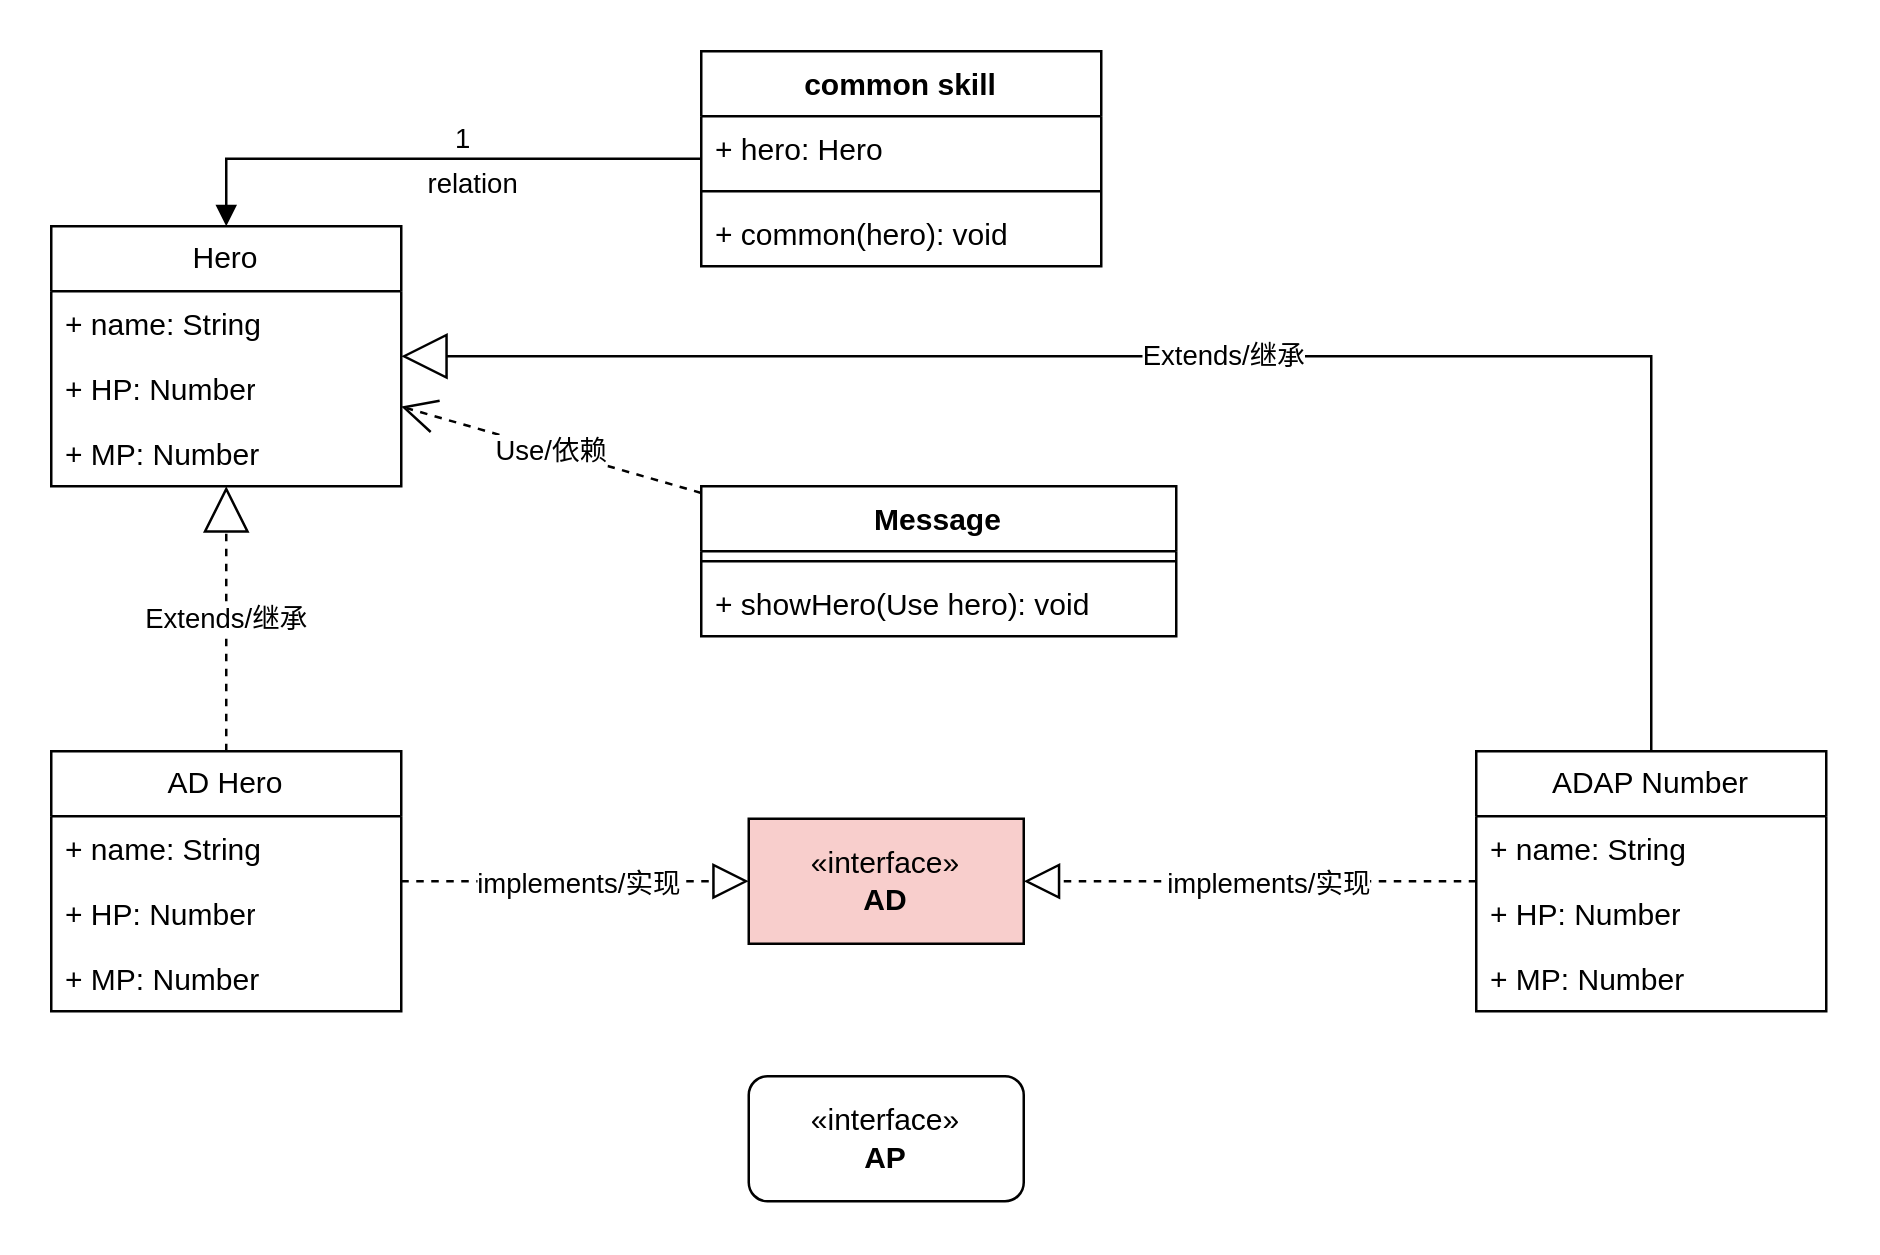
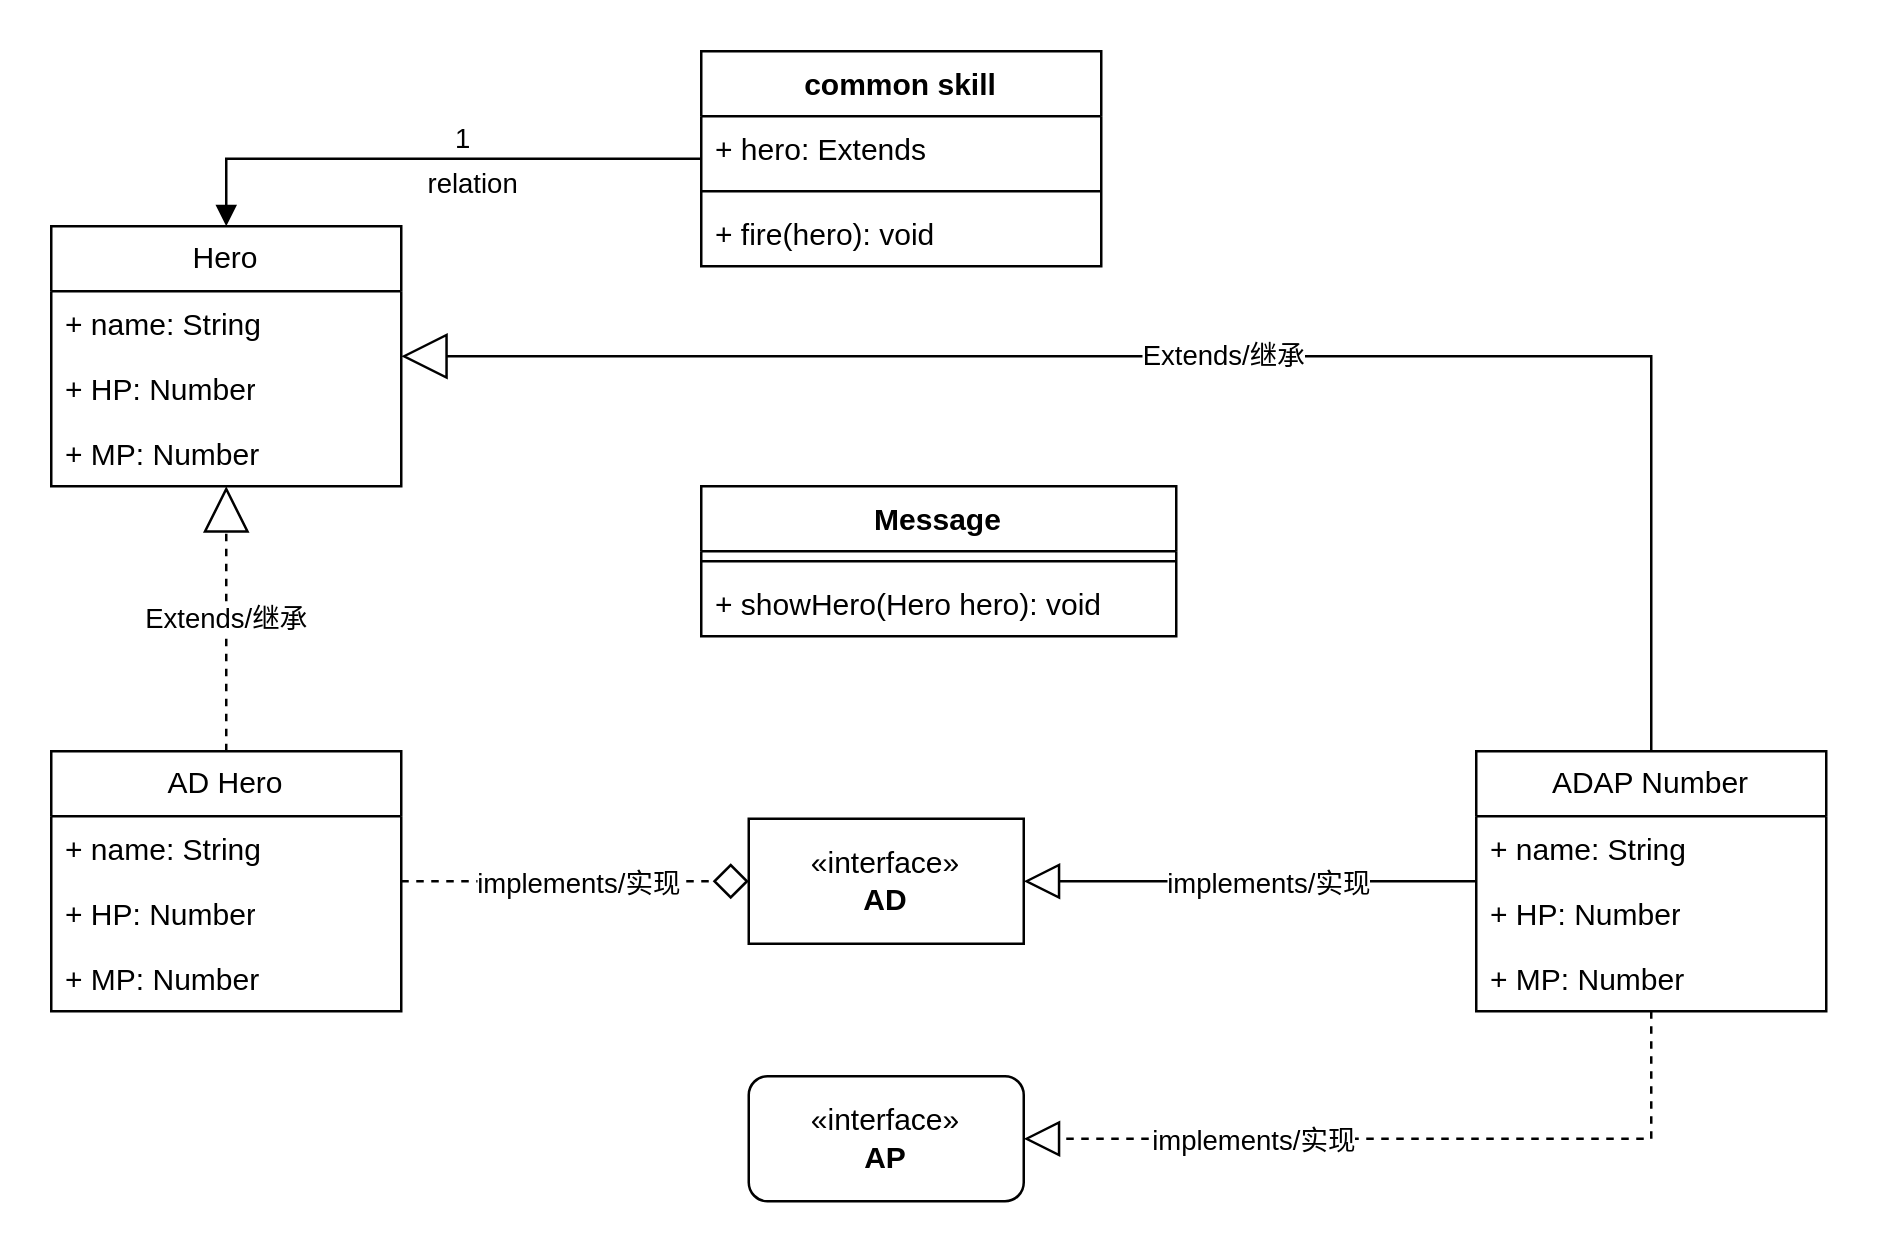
  <mxCell id="0" />
  <mxCell id="1" parent="0" />
  <mxCell id="2" value="Hero" style="swimlane;fontStyle=0;childLayout=stackLayout;horizontal=1;startSize=26;fillColor=none;horizontalStack=0;resizeParent=1;resizeParentMax=0;resizeLast=0;collapsible=1;marginBottom=0;whiteSpace=wrap;html=1;" vertex="1" parent="1"><mxGeometry x="20" y="90" width="140" height="104" as="geometry" /></mxCell>
  <mxCell id="3" value="+ name: String" style="text;strokeColor=none;fillColor=none;align=left;verticalAlign=top;spacingLeft=4;spacingRight=4;overflow=hidden;rotatable=0;points=[[0,0.5],[1,0.5]];portConstraint=eastwest;whiteSpace=wrap;html=1;" vertex="1" parent="2"><mxGeometry y="26" width="140" height="26" as="geometry" /></mxCell>
  <mxCell id="4" value="+ HP: Number" style="text;strokeColor=none;fillColor=none;align=left;verticalAlign=top;spacingLeft=4;spacingRight=4;overflow=hidden;rotatable=0;points=[[0,0.5],[1,0.5]];portConstraint=eastwest;whiteSpace=wrap;html=1;" vertex="1" parent="2"><mxGeometry y="52" width="140" height="26" as="geometry" /></mxCell>
  <mxCell id="5" value="+ MP: Number" style="text;strokeColor=none;fillColor=none;align=left;verticalAlign=top;spacingLeft=4;spacingRight=4;overflow=hidden;rotatable=0;points=[[0,0.5],[1,0.5]];portConstraint=eastwest;whiteSpace=wrap;html=1;" vertex="1" parent="2"><mxGeometry y="78" width="140" height="26" as="geometry" /></mxCell>
  <mxCell id="6" value="Extends/继承" style="endArrow=block;endSize=16;endFill=0;html=1;rounded=0;exitX=0.5;exitY=0;exitDx=0;exitDy=0;dashed=1;" edge="1" parent="1" source="7" target="2"><mxGeometry width="160" relative="1" as="geometry"><mxPoint x="110" y="290" as="sourcePoint" /><mxPoint x="260" y="300" as="targetPoint" /></mxGeometry></mxCell>
  <mxCell id="7" value="AD Hero" style="swimlane;fontStyle=0;childLayout=stackLayout;horizontal=1;startSize=26;fillColor=none;horizontalStack=0;resizeParent=1;resizeParentMax=0;resizeLast=0;collapsible=1;marginBottom=0;whiteSpace=wrap;html=1;" vertex="1" parent="1"><mxGeometry x="20" y="300" width="140" height="104" as="geometry" /></mxCell>
  <mxCell id="8" value="+ name: String" style="text;strokeColor=none;fillColor=none;align=left;verticalAlign=top;spacingLeft=4;spacingRight=4;overflow=hidden;rotatable=0;points=[[0,0.5],[1,0.5]];portConstraint=eastwest;whiteSpace=wrap;html=1;" vertex="1" parent="7"><mxGeometry y="26" width="140" height="26" as="geometry" /></mxCell>
  <mxCell id="9" value="+ HP: Number" style="text;strokeColor=none;fillColor=none;align=left;verticalAlign=top;spacingLeft=4;spacingRight=4;overflow=hidden;rotatable=0;points=[[0,0.5],[1,0.5]];portConstraint=eastwest;whiteSpace=wrap;html=1;" vertex="1" parent="7"><mxGeometry y="52" width="140" height="26" as="geometry" /></mxCell>
  <mxCell id="10" value="+ MP: Number" style="text;strokeColor=none;fillColor=none;align=left;verticalAlign=top;spacingLeft=4;spacingRight=4;overflow=hidden;rotatable=0;points=[[0,0.5],[1,0.5]];portConstraint=eastwest;whiteSpace=wrap;html=1;" vertex="1" parent="7"><mxGeometry y="78" width="140" height="26" as="geometry" /></mxCell>
- <mxCell id="11" value="«interface»&lt;br&gt;&lt;b&gt;AD&lt;/b&gt;" style="html=1;whiteSpace=wrap;fillColor=#f8cecc;" vertex="1" parent="1"><mxGeometry x="299" y="327" width="110" height="50" as="geometry" /></mxCell>
+ <mxCell id="11" value="«interface»&lt;br&gt;&lt;b&gt;AD&lt;/b&gt;" style="html=1;whiteSpace=wrap;" vertex="1" parent="1"><mxGeometry x="299" y="327" width="110" height="50" as="geometry" /></mxCell>
  <mxCell id="12" value="«interface»&lt;br&gt;&lt;b&gt;AP&lt;/b&gt;" style="html=1;whiteSpace=wrap;rounded=1;" vertex="1" parent="1"><mxGeometry x="299" y="430" width="110" height="50" as="geometry" /></mxCell>
- <mxCell id="13" value="" style="endArrow=block;dashed=1;endFill=0;endSize=12;html=1;rounded=0;edgeStyle=orthogonalEdgeStyle;" edge="1" parent="1" source="7" target="11"><mxGeometry width="160" relative="1" as="geometry"><mxPoint x="170" y="342" as="sourcePoint" /><mxPoint x="300" y="320" as="targetPoint" /></mxGeometry></mxCell>
+ <mxCell id="13" value="" style="endArrow=diamond;dashed=1;endFill=0;endSize=12;html=1;rounded=0;edgeStyle=orthogonalEdgeStyle;" edge="1" parent="1" source="7" target="11"><mxGeometry width="160" relative="1" as="geometry"><mxPoint x="170" y="342" as="sourcePoint" /><mxPoint x="300" y="320" as="targetPoint" /></mxGeometry></mxCell>
  <mxCell id="14" value="implements/实现" style="edgeLabel;html=1;align=center;verticalAlign=middle;resizable=0;points=[];" vertex="1" connectable="0" parent="13"><mxGeometry x="-0.184" relative="1" as="geometry"><mxPoint x="13" as="offset" /></mxGeometry></mxCell>
  <mxCell id="15" value="ADAP Number" style="swimlane;fontStyle=0;childLayout=stackLayout;horizontal=1;startSize=26;fillColor=none;horizontalStack=0;resizeParent=1;resizeParentMax=0;resizeLast=0;collapsible=1;marginBottom=0;whiteSpace=wrap;html=1;" vertex="1" parent="1"><mxGeometry x="590" y="300" width="140" height="104" as="geometry" /></mxCell>
  <mxCell id="16" value="+ name: String" style="text;strokeColor=none;fillColor=none;align=left;verticalAlign=top;spacingLeft=4;spacingRight=4;overflow=hidden;rotatable=0;points=[[0,0.5],[1,0.5]];portConstraint=eastwest;whiteSpace=wrap;html=1;" vertex="1" parent="15"><mxGeometry y="26" width="140" height="26" as="geometry" /></mxCell>
  <mxCell id="17" value="+ HP: Number" style="text;strokeColor=none;fillColor=none;align=left;verticalAlign=top;spacingLeft=4;spacingRight=4;overflow=hidden;rotatable=0;points=[[0,0.5],[1,0.5]];portConstraint=eastwest;whiteSpace=wrap;html=1;" vertex="1" parent="15"><mxGeometry y="52" width="140" height="26" as="geometry" /></mxCell>
  <mxCell id="18" value="+ MP: Number" style="text;strokeColor=none;fillColor=none;align=left;verticalAlign=top;spacingLeft=4;spacingRight=4;overflow=hidden;rotatable=0;points=[[0,0.5],[1,0.5]];portConstraint=eastwest;whiteSpace=wrap;html=1;" vertex="1" parent="15"><mxGeometry y="78" width="140" height="26" as="geometry" /></mxCell>
  <mxCell id="19" value="Extends/继承" style="endArrow=block;endSize=16;endFill=0;html=1;rounded=0;edgeStyle=orthogonalEdgeStyle;" edge="1" parent="1" source="15" target="2"><mxGeometry width="160" relative="1" as="geometry"><mxPoint x="580" y="300" as="sourcePoint" /><mxPoint x="520" y="150" as="targetPoint" /><Array as="points"><mxPoint x="660" y="142" /></Array></mxGeometry></mxCell>
- <mxCell id="20" value="" style="endArrow=block;dashed=1;endFill=0;endSize=12;html=1;rounded=0;edgeStyle=orthogonalEdgeStyle;" edge="1" parent="1" source="15" target="11"><mxGeometry width="160" relative="1" as="geometry"><mxPoint x="170" y="362" as="sourcePoint" /><mxPoint x="409" y="350" as="targetPoint" /></mxGeometry></mxCell>
+ <mxCell id="20" value="" style="endArrow=block;dashed=0;endFill=0;endSize=12;html=1;rounded=0;edgeStyle=orthogonalEdgeStyle;" edge="1" parent="1" source="15" target="11"><mxGeometry width="160" relative="1" as="geometry"><mxPoint x="170" y="362" as="sourcePoint" /><mxPoint x="409" y="350" as="targetPoint" /></mxGeometry></mxCell>
  <mxCell id="21" value="implements/实现" style="edgeLabel;html=1;align=center;verticalAlign=middle;resizable=0;points=[];" vertex="1" connectable="0" parent="20"><mxGeometry x="-0.184" relative="1" as="geometry"><mxPoint x="-10" as="offset" /></mxGeometry></mxCell>
+ <mxCell id="22" value="" style="endArrow=block;dashed=1;endFill=0;endSize=12;html=1;rounded=0;edgeStyle=orthogonalEdgeStyle;" edge="1" parent="1" source="15" target="12"><mxGeometry width="160" relative="1" as="geometry"><mxPoint x="590" y="362" as="sourcePoint" /><mxPoint x="430" y="390" as="targetPoint" /><Array as="points"><mxPoint x="660" y="455" /></Array></mxGeometry></mxCell>
+ <mxCell id="23" value="implements/实现" style="edgeLabel;html=1;align=center;verticalAlign=middle;resizable=0;points=[];" vertex="1" connectable="0" parent="22"><mxGeometry x="-0.184" relative="1" as="geometry"><mxPoint x="-88" as="offset" /></mxGeometry></mxCell>
  <mxCell id="24" value="Message" style="swimlane;fontStyle=1;align=center;verticalAlign=top;childLayout=stackLayout;horizontal=1;startSize=26;horizontalStack=0;resizeParent=1;resizeParentMax=0;resizeLast=0;collapsible=1;marginBottom=0;whiteSpace=wrap;html=1;" vertex="1" parent="1"><mxGeometry x="280" y="194" width="190" height="60" as="geometry" /></mxCell>
  <mxCell id="25" value="" style="line;strokeWidth=1;fillColor=none;align=left;verticalAlign=middle;spacingTop=-1;spacingLeft=3;spacingRight=3;rotatable=0;labelPosition=right;points=[];portConstraint=eastwest;strokeColor=inherit;" vertex="1" parent="24"><mxGeometry y="26" width="190" height="8" as="geometry" /></mxCell>
- <mxCell id="26" value="+ showHero(Use hero): void" style="text;strokeColor=none;fillColor=none;align=left;verticalAlign=top;spacingLeft=4;spacingRight=4;overflow=hidden;rotatable=0;points=[[0,0.5],[1,0.5]];portConstraint=eastwest;whiteSpace=wrap;html=1;" vertex="1" parent="24"><mxGeometry y="34" width="190" height="26" as="geometry" /></mxCell>
- <mxCell id="27" value="Use/依赖" style="endArrow=open;endSize=12;dashed=1;html=1;rounded=0;" edge="1" parent="1" source="24" target="2"><mxGeometry width="160" relative="1" as="geometry"><mxPoint x="280" y="240" as="sourcePoint" /><mxPoint x="440" y="240" as="targetPoint" /></mxGeometry></mxCell>
+ <mxCell id="26" value="+ showHero(Hero hero): void" style="text;strokeColor=none;fillColor=none;align=left;verticalAlign=top;spacingLeft=4;spacingRight=4;overflow=hidden;rotatable=0;points=[[0,0.5],[1,0.5]];portConstraint=eastwest;whiteSpace=wrap;html=1;" vertex="1" parent="24"><mxGeometry y="34" width="190" height="26" as="geometry" /></mxCell>
  <mxCell id="28" value="common skill" style="swimlane;fontStyle=1;align=center;verticalAlign=top;childLayout=stackLayout;horizontal=1;startSize=26;horizontalStack=0;resizeParent=1;resizeParentMax=0;resizeLast=0;collapsible=1;marginBottom=0;whiteSpace=wrap;html=1;" vertex="1" parent="1"><mxGeometry x="280" y="20" width="160" height="86" as="geometry" /></mxCell>
- <mxCell id="29" value="+ hero: Hero" style="text;strokeColor=none;fillColor=none;align=left;verticalAlign=top;spacingLeft=4;spacingRight=4;overflow=hidden;rotatable=0;points=[[0,0.5],[1,0.5]];portConstraint=eastwest;whiteSpace=wrap;html=1;" vertex="1" parent="28"><mxGeometry y="26" width="160" height="26" as="geometry" /></mxCell>
+ <mxCell id="29" value="+ hero: Extends" style="text;strokeColor=none;fillColor=none;align=left;verticalAlign=top;spacingLeft=4;spacingRight=4;overflow=hidden;rotatable=0;points=[[0,0.5],[1,0.5]];portConstraint=eastwest;whiteSpace=wrap;html=1;" vertex="1" parent="28"><mxGeometry y="26" width="160" height="26" as="geometry" /></mxCell>
  <mxCell id="30" value="" style="line;strokeWidth=1;fillColor=none;align=left;verticalAlign=middle;spacingTop=-1;spacingLeft=3;spacingRight=3;rotatable=0;labelPosition=right;points=[];portConstraint=eastwest;strokeColor=inherit;" vertex="1" parent="28"><mxGeometry y="52" width="160" height="8" as="geometry" /></mxCell>
- <mxCell id="31" value="+ common(hero): void" style="text;strokeColor=none;fillColor=none;align=left;verticalAlign=top;spacingLeft=4;spacingRight=4;overflow=hidden;rotatable=0;points=[[0,0.5],[1,0.5]];portConstraint=eastwest;whiteSpace=wrap;html=1;" vertex="1" parent="28"><mxGeometry y="60" width="160" height="26" as="geometry" /></mxCell>
+ <mxCell id="31" value="+ fire(hero): void" style="text;strokeColor=none;fillColor=none;align=left;verticalAlign=top;spacingLeft=4;spacingRight=4;overflow=hidden;rotatable=0;points=[[0,0.5],[1,0.5]];portConstraint=eastwest;whiteSpace=wrap;html=1;" vertex="1" parent="28"><mxGeometry y="60" width="160" height="26" as="geometry" /></mxCell>
  <mxCell id="32" value="relation" style="endArrow=block;endFill=1;html=1;edgeStyle=orthogonalEdgeStyle;align=left;verticalAlign=top;rounded=0;" edge="1" parent="1" source="28"><mxGeometry x="0.019" y="-3" relative="1" as="geometry"><mxPoint x="220" y="63" as="sourcePoint" /><mxPoint x="90" y="90" as="targetPoint" /><Array as="points"><mxPoint x="90" y="63" /></Array><mxPoint as="offset" /></mxGeometry></mxCell>
  <mxCell id="33" value="1" style="edgeLabel;resizable=0;html=1;align=left;verticalAlign=bottom;" connectable="0" vertex="1" parent="32"><mxGeometry x="-1" relative="1" as="geometry"><mxPoint x="-100" as="offset" /></mxGeometry></mxCell>
